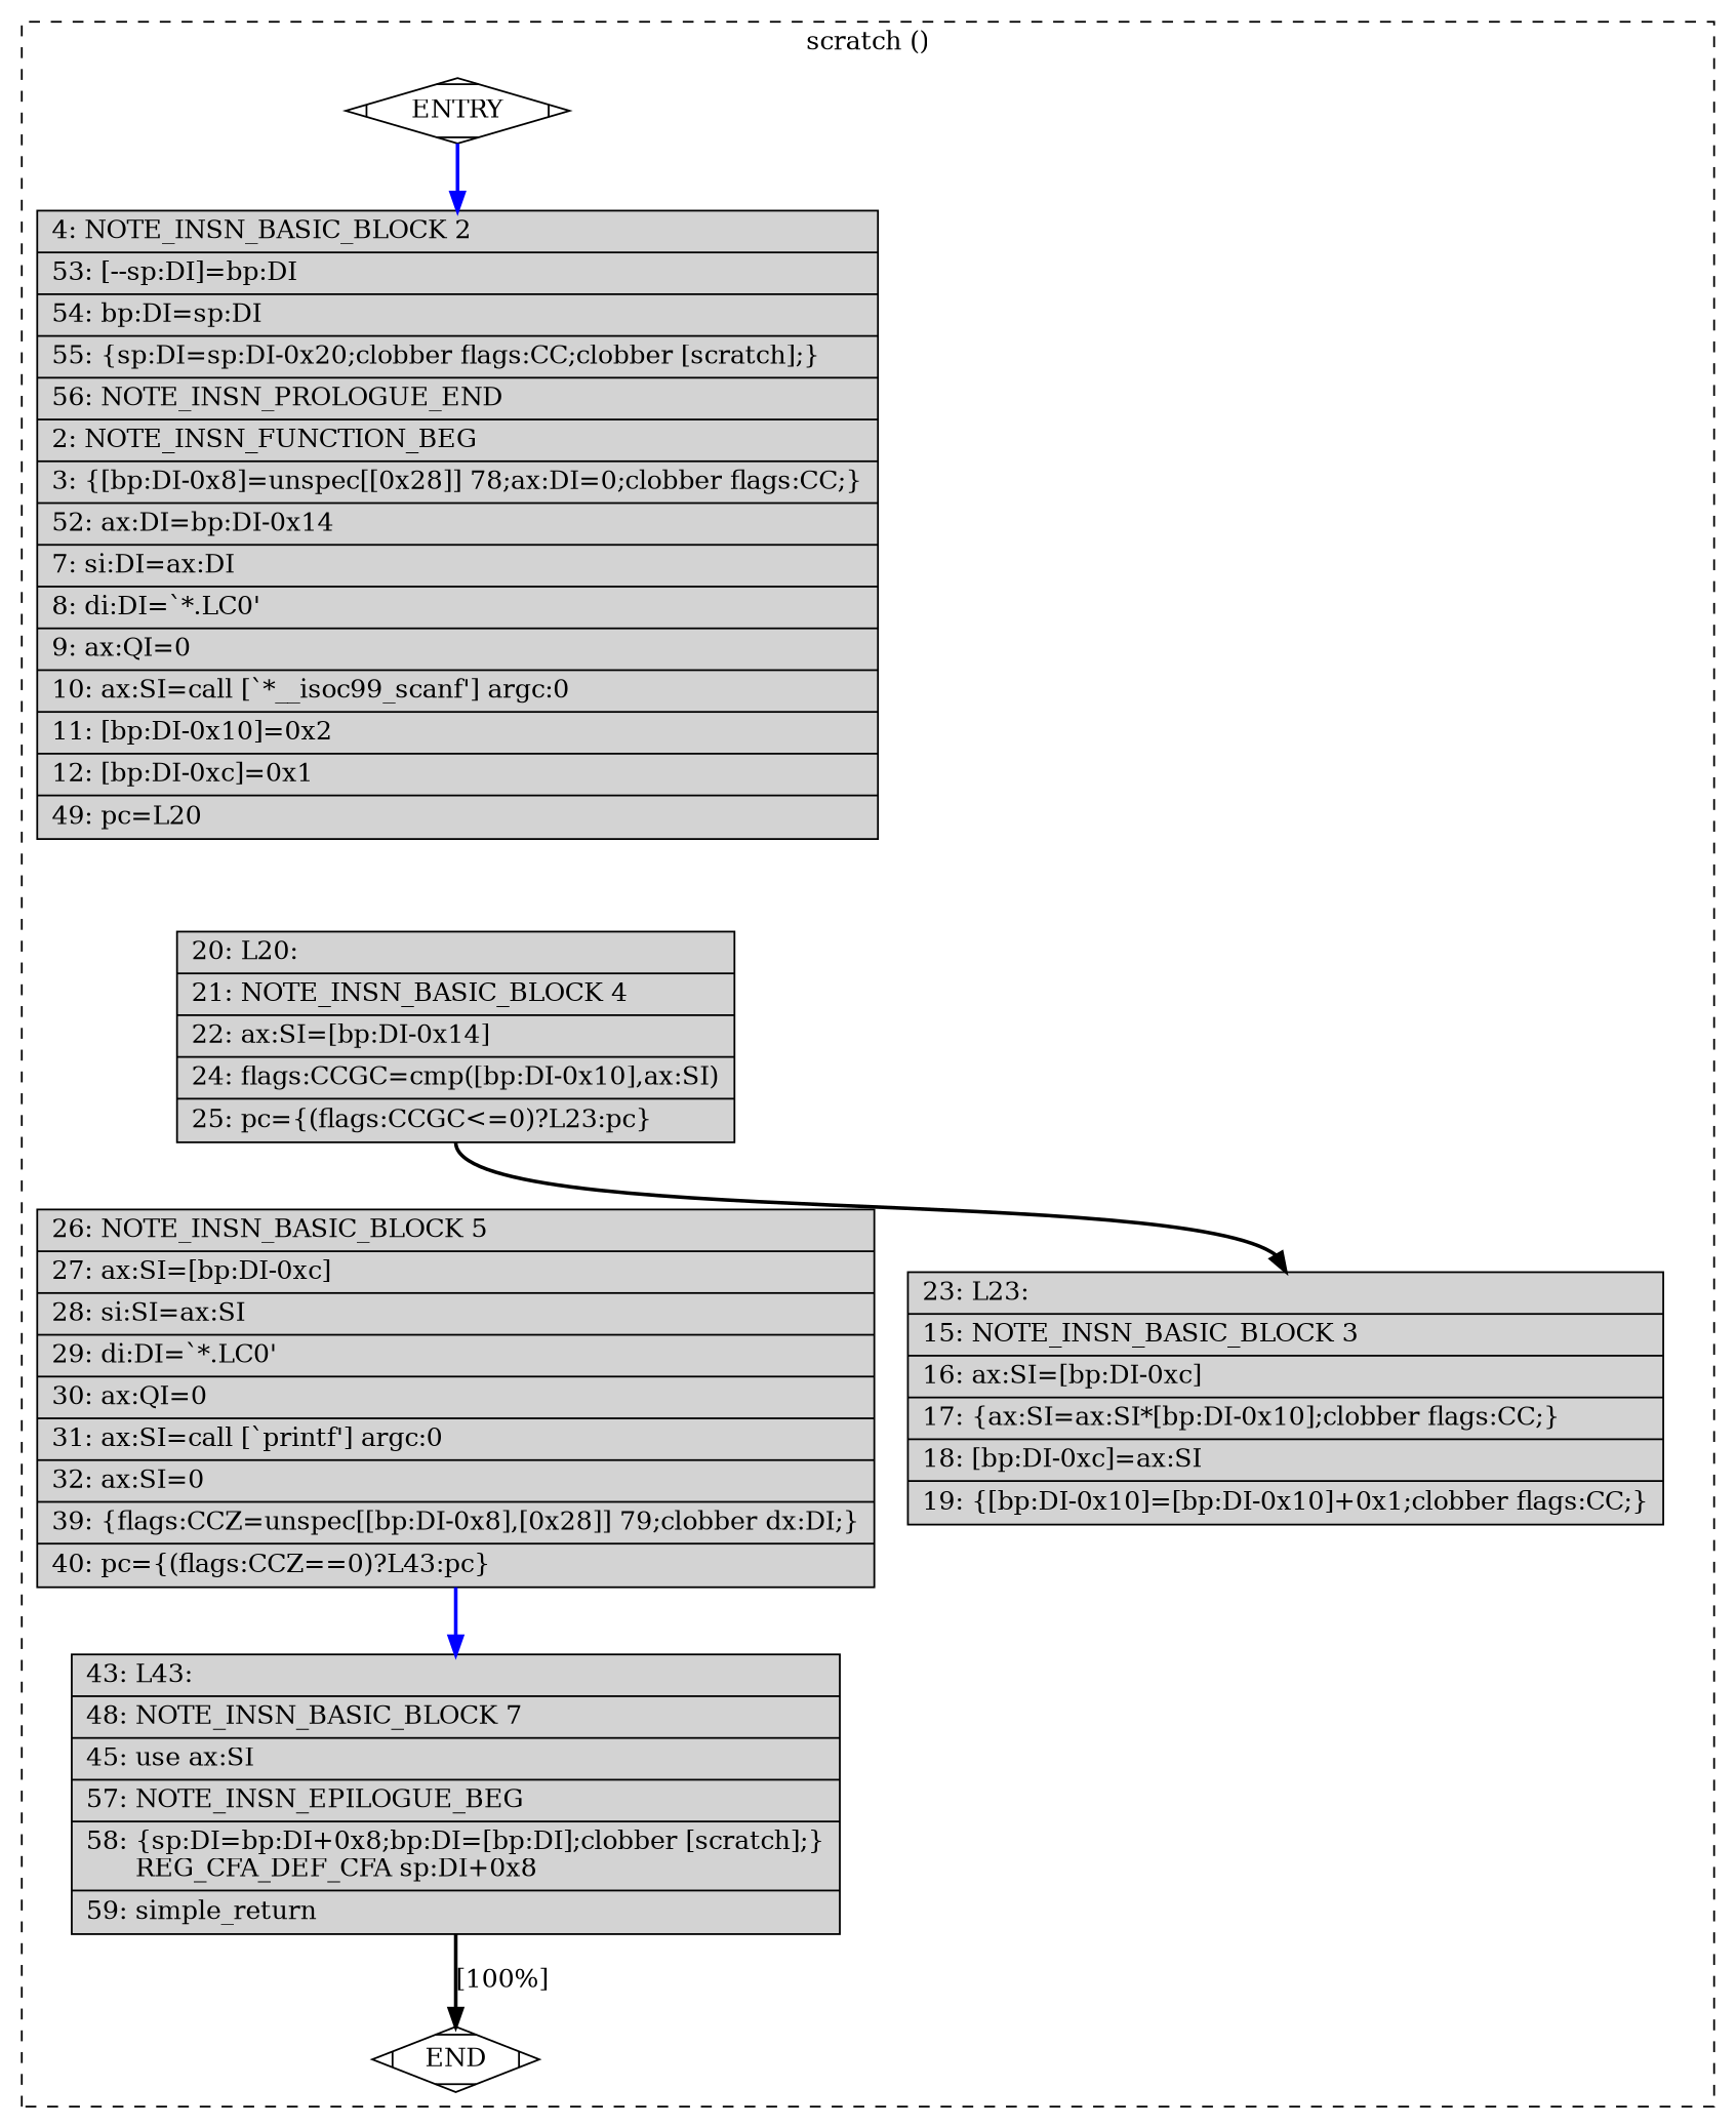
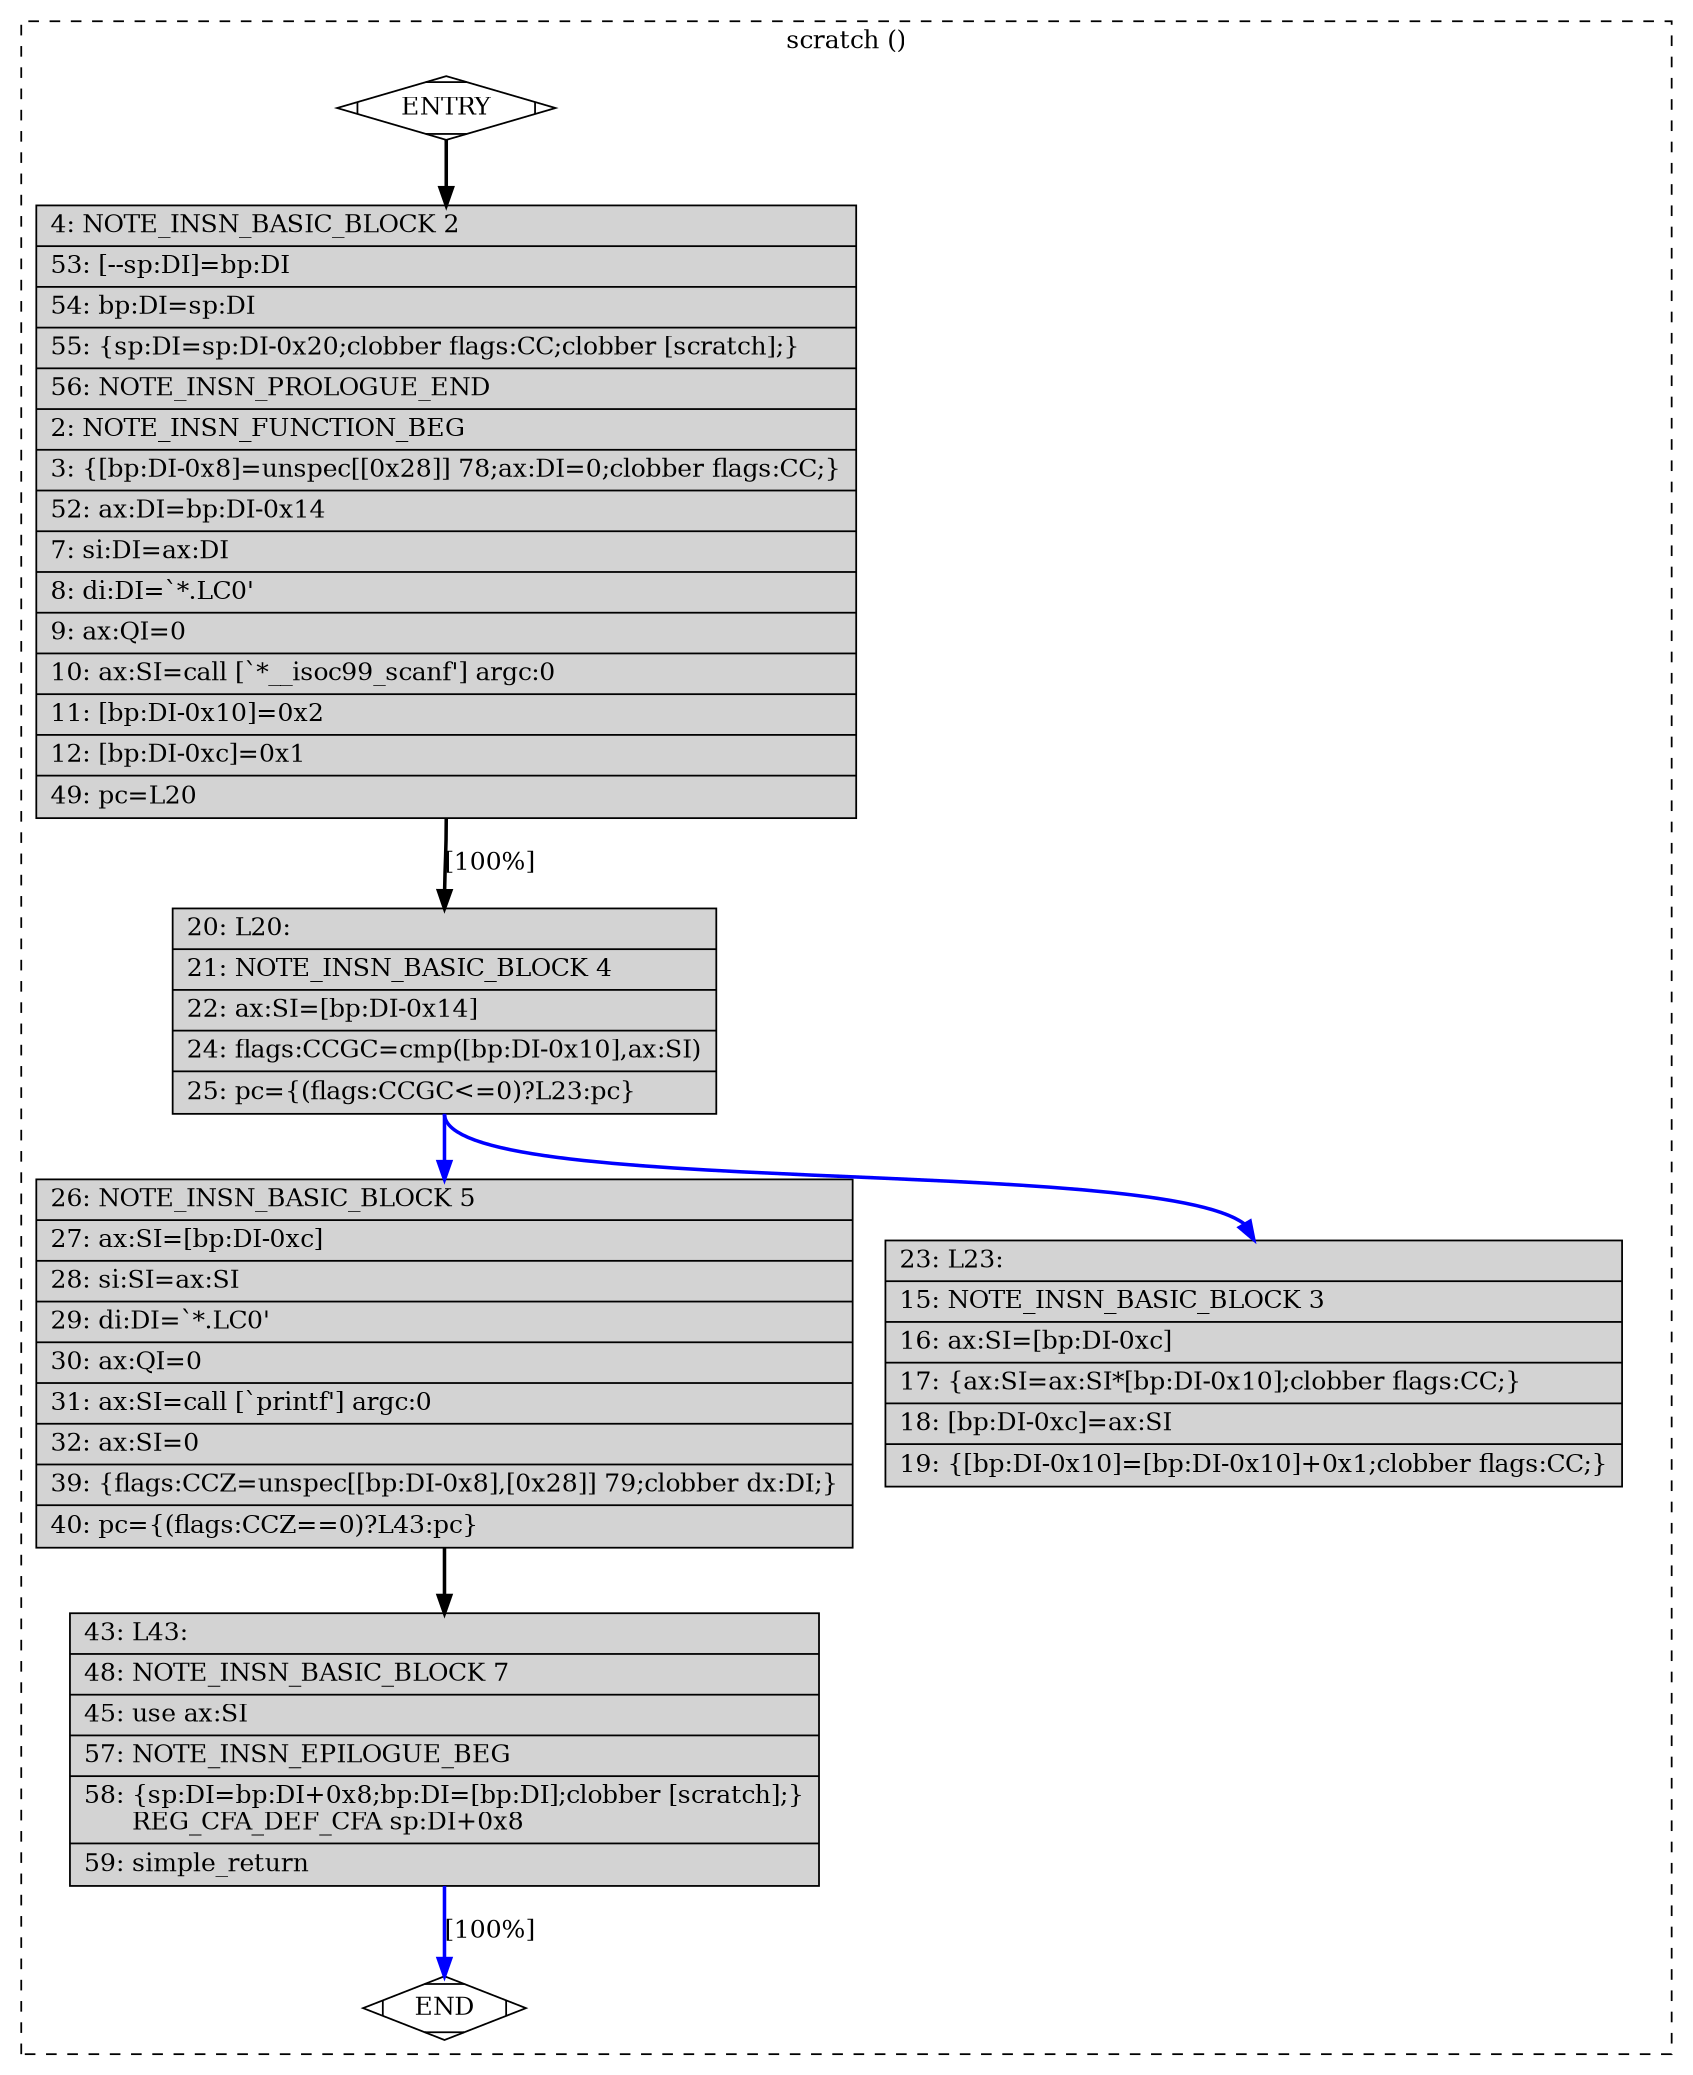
  digraph {
    node [fillcolor=lightgrey shape=record style=filled]
    edge [color=black constraint=true headport=n style="solid,bold" tailport=s weight=10]
    n1 [fillcolor=white label=ENTRY shape=Mdiamond]
    n2 [label="{\ \ \ \ 4:\ NOTE_INSN_BASIC_BLOCK\ 2\l|\ \ \ 53:\ [--sp:DI]=bp:DI\l|\ \ \ 54:\ bp:DI=sp:DI\l|\ \ \ 55:\ \{sp:DI=sp:DI-0x20;clobber\ flags:CC;clobber\ [scratch];\}\l|\ \ \ 56:\ NOTE_INSN_PROLOGUE_END\l|\ \ \ \ 2:\ NOTE_INSN_FUNCTION_BEG\l|\ \ \ \ 3:\ \{[bp:DI-0x8]=unspec[[0x28]]\ 78;ax:DI=0;clobber\ flags:CC;\}\l|\ \ \ 52:\ ax:DI=bp:DI-0x14\l|\ \ \ \ 7:\ si:DI=ax:DI\l|\ \ \ \ 8:\ di:DI=`*.LC0'\l|\ \ \ \ 9:\ ax:QI=0\l|\ \ \ 10:\ ax:SI=call\ [`*__isoc99_scanf']\ argc:0\l|\ \ \ 11:\ [bp:DI-0x10]=0x2\l|\ \ \ 12:\ [bp:DI-0xc]=0x1\l|\ \ \ 49:\ pc=L20\l}"]
    n3 [fillcolor=white label=END shape=Mdiamond]
    n4 [label="{\ \ \ 20:\ L20:\l|\ \ \ 21:\ NOTE_INSN_BASIC_BLOCK\ 4\l|\ \ \ 22:\ ax:SI=[bp:DI-0x14]\l|\ \ \ 24:\ flags:CCGC=cmp([bp:DI-0x10],ax:SI)\l|\ \ \ 25:\ pc=\{(flags:CCGC\<=0)?L23:pc\}\l}"]
    n5 [label="{\ \ \ 26:\ NOTE_INSN_BASIC_BLOCK\ 5\l|\ \ \ 27:\ ax:SI=[bp:DI-0xc]\l|\ \ \ 28:\ si:SI=ax:SI\l|\ \ \ 29:\ di:DI=`*.LC0'\l|\ \ \ 30:\ ax:QI=0\l|\ \ \ 31:\ ax:SI=call\ [`printf']\ argc:0\l|\ \ \ 32:\ ax:SI=0\l|\ \ \ 39:\ \{flags:CCZ=unspec[[bp:DI-0x8],[0x28]]\ 79;clobber\ dx:DI;\}\l|\ \ \ 40:\ pc=\{(flags:CCZ==0)?L43:pc\}\l}"]
    n6 [label="{\ \ \ 23:\ L23:\l|\ \ \ 15:\ NOTE_INSN_BASIC_BLOCK\ 3\l|\ \ \ 16:\ ax:SI=[bp:DI-0xc]\l|\ \ \ 17:\ \{ax:SI=ax:SI*[bp:DI-0x10];clobber\ flags:CC;\}\l|\ \ \ 18:\ [bp:DI-0xc]=ax:SI\l|\ \ \ 19:\ \{[bp:DI-0x10]=[bp:DI-0x10]+0x1;clobber\ flags:CC;\}\l}"]
    n7 [label="{\ \ \ 43:\ L43:\l|\ \ \ 48:\ NOTE_INSN_BASIC_BLOCK\ 7\l|\ \ \ 45:\ use\ ax:SI\l|\ \ \ 57:\ NOTE_INSN_EPILOGUE_BEG\l|\ \ \ 58:\ \{sp:DI=bp:DI+0x8;bp:DI=[bp:DI];clobber\ [scratch];\}\l\ \ \ \ \ \ REG_CFA_DEF_CFA\ sp:DI+0x8\l|\ \ \ 59:\ simple_return\l}"]
    subgraph cluster_1 {
      color=black
      label="scratch ()"
      style=dashed
      n1
      n2
      n3
      n4
      n5
      n6
      n7
    }
-   n1 -> n2 [color=blue weight=100]
+   n1 -> n2 [weight=100]
    n1 -> n3 [style=invis color="" weight=""]
-   n4 -> n6
-   n5 -> n7 [color=blue]
-   n7 -> n3 [label="[100%]"]
+   n2 -> n4 [label="[100%]"]
+   n4 -> n5 [color=blue weight=100]
+   n4 -> n6 [color=blue]
+   n5 -> n7
+   n7 -> n3 [color=blue label="[100%]"]
  }
